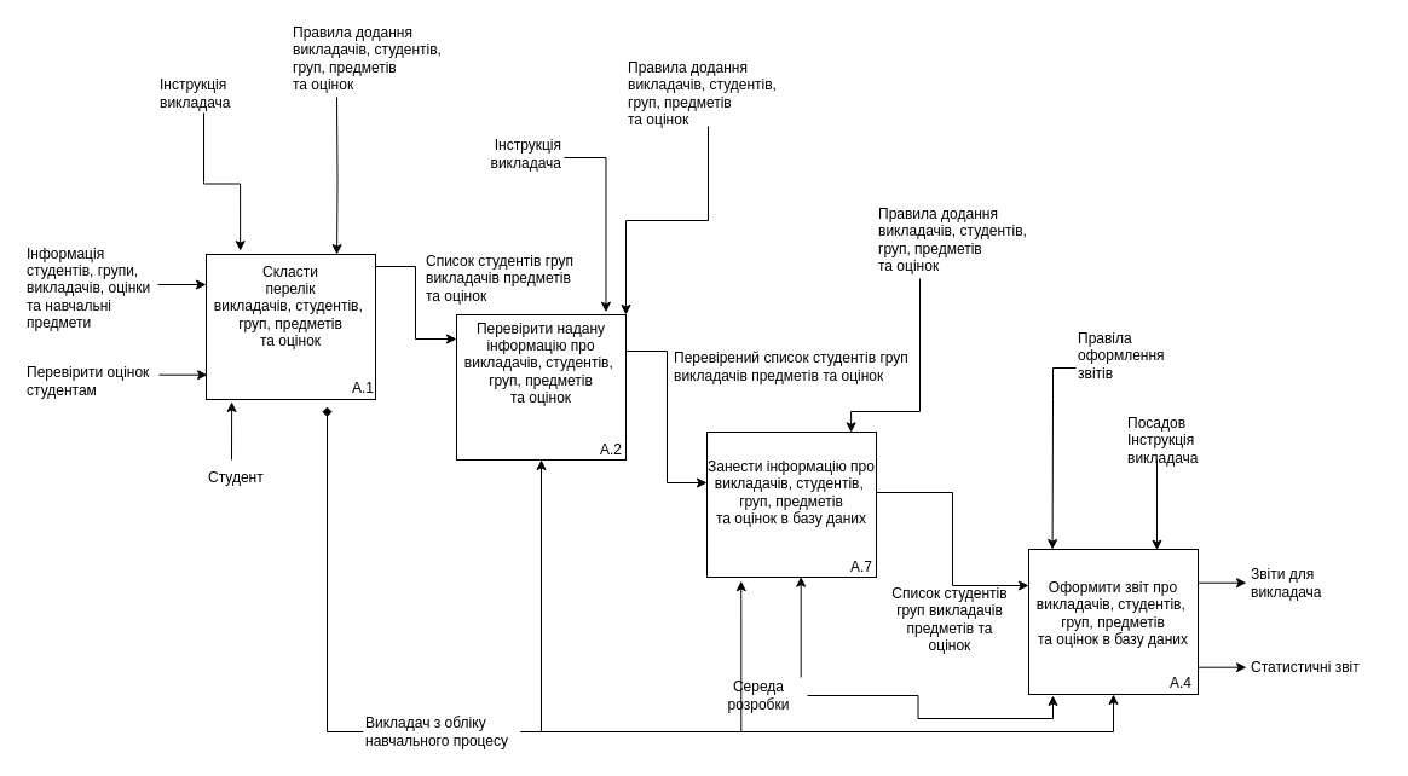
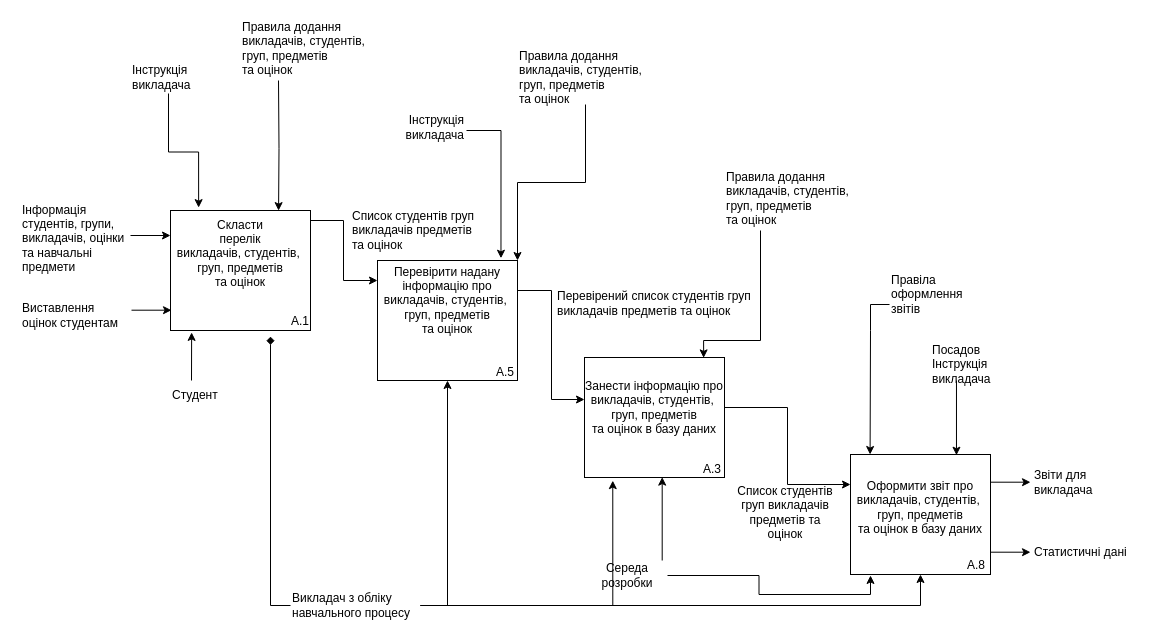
  <mxCell id="0" />
  <mxCell id="1" parent="0" />
  <mxCell id="2" value="" style="rounded=0;whiteSpace=wrap;html=1;" vertex="1" parent="1"><mxGeometry x="170" y="210" width="140" height="120" as="geometry" /></mxCell>
  <mxCell id="3" value="A.1" style="text;html=1;strokeColor=none;fillColor=none;align=center;verticalAlign=middle;whiteSpace=wrap;rounded=0;" vertex="1" parent="1"><mxGeometry x="270" y="306" width="60" height="30" as="geometry" /></mxCell>
  <mxCell id="4" style="edgeStyle=orthogonalEdgeStyle;rounded=0;orthogonalLoop=1;jettySize=auto;html=1;entryX=0;entryY=0.25;entryDx=0;entryDy=0;" edge="1" parent="1" source="5" target="7"><mxGeometry relative="1" as="geometry"><Array as="points"><mxPoint x="343" y="220" /><mxPoint x="343" y="280" /></Array></mxGeometry></mxCell>
  <mxCell id="5" value="Cкласти&lt;br&gt;перелік&lt;br&gt;викладачів, студентів,&amp;nbsp;&lt;br&gt;груп, предметів&lt;br&gt;та оцінок" style="text;html=1;strokeColor=none;fillColor=none;align=center;verticalAlign=middle;whiteSpace=wrap;rounded=0;" vertex="1" parent="1"><mxGeometry x="170" y="215" width="140" height="75" as="geometry" /></mxCell>
  <mxCell id="6" value="" style="rounded=0;whiteSpace=wrap;html=1;" vertex="1" parent="1"><mxGeometry x="377" y="260" width="140" height="120" as="geometry" /></mxCell>
  <mxCell id="7" value="Перевірити надану інформацію про&lt;br&gt;викладачів, студентів,&amp;nbsp;&lt;br&gt;груп, предметів&lt;br&gt;та оцінок" style="text;html=1;strokeColor=none;fillColor=none;align=center;verticalAlign=middle;whiteSpace=wrap;rounded=0;" vertex="1" parent="1"><mxGeometry x="377" y="260" width="140" height="80" as="geometry" /></mxCell>
- <mxCell id="8" value="A.2" style="text;html=1;strokeColor=none;fillColor=none;align=center;verticalAlign=middle;whiteSpace=wrap;rounded=0;" vertex="1" parent="1"><mxGeometry x="475" y="357" width="60" height="30" as="geometry" /></mxCell>
+ <mxCell id="8" value="A.5" style="text;html=1;strokeColor=none;fillColor=none;align=center;verticalAlign=middle;whiteSpace=wrap;rounded=0;" vertex="1" parent="1"><mxGeometry x="475" y="357" width="60" height="30" as="geometry" /></mxCell>
  <mxCell id="9" value="" style="rounded=0;whiteSpace=wrap;html=1;" vertex="1" parent="1"><mxGeometry x="584" y="357" width="140" height="120" as="geometry" /></mxCell>
  <mxCell id="10" style="edgeStyle=orthogonalEdgeStyle;rounded=0;orthogonalLoop=1;jettySize=auto;html=1;entryX=0;entryY=0.25;entryDx=0;entryDy=0;" edge="1" parent="1" source="11" target="18"><mxGeometry relative="1" as="geometry" /></mxCell>
  <mxCell id="11" value="Занести інформацію про&lt;br&gt;викладачів, студентів,&amp;nbsp;&lt;br&gt;груп, предметів&lt;br&gt;та оцінок в базу даних" style="text;html=1;strokeColor=none;fillColor=none;align=center;verticalAlign=middle;whiteSpace=wrap;rounded=0;" vertex="1" parent="1"><mxGeometry x="584" y="357" width="140" height="100" as="geometry" /></mxCell>
- <mxCell id="12" value="A.7" style="text;html=1;strokeColor=none;fillColor=none;align=center;verticalAlign=middle;whiteSpace=wrap;rounded=0;" vertex="1" parent="1"><mxGeometry x="682" y="454" width="60" height="30" as="geometry" /></mxCell>
+ <mxCell id="12" value="A.3" style="text;html=1;strokeColor=none;fillColor=none;align=center;verticalAlign=middle;whiteSpace=wrap;rounded=0;" vertex="1" parent="1"><mxGeometry x="682" y="454" width="60" height="30" as="geometry" /></mxCell>
  <mxCell id="13" value="Список студентів груп викладачів предметів та оцінок" style="text;html=1;strokeColor=none;fillColor=none;align=left;verticalAlign=middle;whiteSpace=wrap;rounded=0;" vertex="1" parent="1"><mxGeometry x="350" y="215" width="130" height="30" as="geometry" /></mxCell>
  <mxCell id="14" value="" style="endArrow=classic;html=1;rounded=0;entryX=0;entryY=1;entryDx=0;entryDy=0;" edge="1" parent="1"><mxGeometry width="50" height="50" relative="1" as="geometry"><mxPoint x="130" y="235" as="sourcePoint" /><mxPoint x="170" y="235" as="targetPoint" /></mxGeometry></mxCell>
  <mxCell id="15" value="&lt;div style=&quot;font-size: 12px;&quot;&gt;Інформація студентів, групи, викладачів, оцінки та навчальні предмети&lt;/div&gt;" style="text;strokeColor=none;fillColor=none;align=left;verticalAlign=middle;whiteSpace=wrap;rounded=0;shadow=0;fontStyle=0;html=1;fontSize=12;spacingTop=0;" vertex="1" parent="1"><mxGeometry x="20" y="200" width="110" height="75" as="geometry" /></mxCell>
  <mxCell id="16" value="" style="endArrow=classic;html=1;rounded=0;entryX=0;entryY=1;entryDx=0;entryDy=0;" edge="1" parent="1"><mxGeometry width="50" height="50" relative="1" as="geometry"><mxPoint x="131" y="309.69" as="sourcePoint" /><mxPoint x="171" y="309.69" as="targetPoint" /></mxGeometry></mxCell>
- <mxCell id="17" value="&lt;div style=&quot;font-size: 12px;&quot;&gt;Перевірити оцінок студентам&lt;/div&gt;" style="text;strokeColor=none;fillColor=none;align=left;verticalAlign=middle;whiteSpace=wrap;rounded=0;shadow=0;fontStyle=0;html=1;fontSize=12;spacingTop=0;" vertex="1" parent="1"><mxGeometry x="20" y="300" width="110" height="30" as="geometry" /></mxCell>
+ <mxCell id="17" value="&lt;div style=&quot;font-size: 12px;&quot;&gt;Виставлення оцінок студентам&lt;/div&gt;" style="text;strokeColor=none;fillColor=none;align=left;verticalAlign=middle;whiteSpace=wrap;rounded=0;shadow=0;fontStyle=0;html=1;fontSize=12;spacingTop=0;" vertex="1" parent="1"><mxGeometry x="20" y="300" width="110" height="30" as="geometry" /></mxCell>
  <mxCell id="18" value="" style="rounded=0;whiteSpace=wrap;html=1;" vertex="1" parent="1"><mxGeometry x="850" y="454" width="140" height="120" as="geometry" /></mxCell>
  <mxCell id="19" value="Оформити звіт про&lt;br&gt;викладачів, студентів,&amp;nbsp;&lt;br&gt;груп, предметів&lt;br&gt;та оцінок в базу даних" style="text;html=1;strokeColor=none;fillColor=none;align=center;verticalAlign=middle;whiteSpace=wrap;rounded=0;" vertex="1" parent="1"><mxGeometry x="850" y="457" width="140" height="100" as="geometry" /></mxCell>
- <mxCell id="20" value="A.4" style="text;html=1;strokeColor=none;fillColor=none;align=center;verticalAlign=middle;whiteSpace=wrap;rounded=0;" vertex="1" parent="1"><mxGeometry x="946" y="550" width="60" height="30" as="geometry" /></mxCell>
+ <mxCell id="20" value="A.8" style="text;html=1;strokeColor=none;fillColor=none;align=center;verticalAlign=middle;whiteSpace=wrap;rounded=0;" vertex="1" parent="1"><mxGeometry x="946" y="550" width="60" height="30" as="geometry" /></mxCell>
  <mxCell id="21" style="edgeStyle=orthogonalEdgeStyle;rounded=0;orthogonalLoop=1;jettySize=auto;html=1;entryX=0;entryY=0.25;entryDx=0;entryDy=0;" edge="1" parent="1"><mxGeometry relative="1" as="geometry"><mxPoint x="517" y="330" as="sourcePoint" /><mxPoint x="584" y="399" as="targetPoint" /><Array as="points"><mxPoint x="517" y="290" /><mxPoint x="551" y="290" /><mxPoint x="551" y="399" /></Array></mxGeometry></mxCell>
  <mxCell id="22" value="" style="endArrow=classic;html=1;rounded=0;entryX=0;entryY=1;entryDx=0;entryDy=0;" edge="1" parent="1"><mxGeometry width="50" height="50" relative="1" as="geometry"><mxPoint x="990" y="551.69" as="sourcePoint" /><mxPoint x="1030" y="551.69" as="targetPoint" /></mxGeometry></mxCell>
- <mxCell id="23" value="&lt;div style=&quot;font-size: 12px;&quot;&gt;Статистичні звіт&lt;/div&gt;" style="text;strokeColor=none;fillColor=none;align=left;verticalAlign=middle;whiteSpace=wrap;rounded=0;shadow=0;fontStyle=0;html=1;fontSize=12;spacingTop=0;" vertex="1" parent="1"><mxGeometry x="1032" y="537" width="110" height="30" as="geometry" /></mxCell>
+ <mxCell id="23" value="&lt;div style=&quot;font-size: 12px;&quot;&gt;Статистичні дані&lt;/div&gt;" style="text;strokeColor=none;fillColor=none;align=left;verticalAlign=middle;whiteSpace=wrap;rounded=0;shadow=0;fontStyle=0;html=1;fontSize=12;spacingTop=0;" vertex="1" parent="1"><mxGeometry x="1032" y="537" width="110" height="30" as="geometry" /></mxCell>
  <mxCell id="24" value="" style="endArrow=classic;html=1;rounded=0;entryX=0;entryY=1;entryDx=0;entryDy=0;" edge="1" parent="1"><mxGeometry width="50" height="50" relative="1" as="geometry"><mxPoint x="990" y="481.69" as="sourcePoint" /><mxPoint x="1030" y="481.69" as="targetPoint" /></mxGeometry></mxCell>
  <mxCell id="25" value="&lt;div style=&quot;font-size: 12px;&quot;&gt;Звіти для викладача&lt;/div&gt;" style="text;strokeColor=none;fillColor=none;align=left;verticalAlign=middle;whiteSpace=wrap;rounded=0;shadow=0;fontStyle=0;html=1;fontSize=12;spacingTop=0;" vertex="1" parent="1"><mxGeometry x="1032" y="467" width="110" height="30" as="geometry" /></mxCell>
  <mxCell id="26" style="edgeStyle=orthogonalEdgeStyle;rounded=0;orthogonalLoop=1;jettySize=auto;html=1;entryX=0.201;entryY=-0.024;entryDx=0;entryDy=0;entryPerimeter=0;" edge="1" parent="1" source="27" target="2"><mxGeometry relative="1" as="geometry" /></mxCell>
  <mxCell id="27" value="&lt;div style=&quot;font-size: 12px;&quot;&gt;Інструкція&lt;/div&gt;&lt;div style=&quot;font-size: 12px;&quot;&gt;викладача&lt;/div&gt;" style="text;strokeColor=none;fillColor=none;align=left;verticalAlign=middle;whiteSpace=wrap;rounded=0;shadow=0;fontStyle=0;html=1;fontSize=12;spacingTop=0;" vertex="1" parent="1"><mxGeometry x="130" y="60" width="76" height="33" as="geometry" /></mxCell>
  <mxCell id="28" value="&lt;div style=&quot;font-size: 12px;&quot;&gt;Студент&lt;/div&gt;" style="text;strokeColor=none;fillColor=none;align=left;verticalAlign=middle;whiteSpace=wrap;rounded=0;shadow=0;fontStyle=0;html=1;fontSize=12;spacingTop=0;" vertex="1" parent="1"><mxGeometry x="170" y="380" width="60" height="30" as="geometry" /></mxCell>
  <mxCell id="29" value="" style="endArrow=classic;html=1;rounded=0;entryX=0.151;entryY=1.016;entryDx=0;entryDy=0;entryPerimeter=0;" edge="1" parent="1" target="2"><mxGeometry width="50" height="50" relative="1" as="geometry"><mxPoint x="191" y="380" as="sourcePoint" /><mxPoint x="181" y="319.69" as="targetPoint" /></mxGeometry></mxCell>
  <mxCell id="30" style="edgeStyle=orthogonalEdgeStyle;rounded=0;orthogonalLoop=1;jettySize=auto;html=1;entryX=0;entryY=1;entryDx=0;entryDy=0;endArrow=diamond;" edge="1" parent="1" source="34" target="3"><mxGeometry relative="1" as="geometry"><Array as="points"><mxPoint x="270" y="605" /></Array></mxGeometry></mxCell>
  <mxCell id="31" style="edgeStyle=orthogonalEdgeStyle;rounded=0;orthogonalLoop=1;jettySize=auto;html=1;entryX=0.5;entryY=1;entryDx=0;entryDy=0;" edge="1" parent="1" source="34" target="6"><mxGeometry relative="1" as="geometry"><Array as="points"><mxPoint x="447" y="605" /></Array></mxGeometry></mxCell>
  <mxCell id="32" style="edgeStyle=orthogonalEdgeStyle;rounded=0;orthogonalLoop=1;jettySize=auto;html=1;entryX=0.5;entryY=1;entryDx=0;entryDy=0;" edge="1" parent="1" source="34" target="18"><mxGeometry relative="1" as="geometry"><mxPoint x="870" y="580" as="targetPoint" /></mxGeometry></mxCell>
  <mxCell id="33" style="edgeStyle=orthogonalEdgeStyle;rounded=0;orthogonalLoop=1;jettySize=auto;html=1;entryX=0.202;entryY=1.026;entryDx=0;entryDy=0;entryPerimeter=0;" edge="1" parent="1" source="34" target="9"><mxGeometry relative="1" as="geometry" /></mxCell>
- <mxCell id="34" value="&lt;font style=&quot;font-size: 12px;&quot;&gt;Викладач з обліку навчального процесу&lt;/font&gt;" style="text;strokeColor=none;fillColor=none;align=left;verticalAlign=middle;whiteSpace=wrap;rounded=0;shadow=0;fontStyle=0;html=1;fontSize=9;spacingTop=0;" vertex="1" parent="1"><mxGeometry x="300" y="590" width="130" height="30" as="geometry" /></mxCell>
+ <mxCell id="34" value="&lt;font style=&quot;font-size: 12px;&quot;&gt;Викладач з обліку навчального процесу&lt;/font&gt;" style="text;strokeColor=none;fillColor=none;align=left;verticalAlign=middle;whiteSpace=wrap;rounded=0;shadow=0;fontStyle=0;html=1;fontSize=9;spacingTop=0;" vertex="1" parent="1"><mxGeometry x="290" y="590" width="130" height="30" as="geometry" /></mxCell>
  <mxCell id="35" value="Перевірений список студентів груп викладачів предметів та оцінок" style="text;html=1;strokeColor=none;fillColor=none;align=left;verticalAlign=middle;whiteSpace=wrap;rounded=0;" vertex="1" parent="1"><mxGeometry x="555" y="285" width="211" height="35" as="geometry" /></mxCell>
  <mxCell id="36" value="Список студентів груп викладачів предметів та оцінок" style="text;html=1;strokeColor=none;fillColor=none;align=center;verticalAlign=middle;whiteSpace=wrap;rounded=0;" vertex="1" parent="1"><mxGeometry x="730" y="497" width="110" height="30" as="geometry" /></mxCell>
  <mxCell id="37" style="edgeStyle=orthogonalEdgeStyle;rounded=0;orthogonalLoop=1;jettySize=auto;html=1;entryX=0.555;entryY=0.997;entryDx=0;entryDy=0;entryPerimeter=0;" edge="1" parent="1" source="39" target="9"><mxGeometry relative="1" as="geometry"><Array as="points"><mxPoint x="662" y="575" /></Array></mxGeometry></mxCell>
  <mxCell id="38" style="edgeStyle=orthogonalEdgeStyle;rounded=0;orthogonalLoop=1;jettySize=auto;html=1;entryX=0.143;entryY=1.008;entryDx=0;entryDy=0;entryPerimeter=0;" edge="1" parent="1" source="39" target="18"><mxGeometry relative="1" as="geometry" /></mxCell>
  <mxCell id="39" value="Середа розробки" style="text;strokeColor=none;fillColor=none;align=center;verticalAlign=middle;whiteSpace=wrap;rounded=0;shadow=0;fontStyle=0;html=1;fontSize=12;spacingTop=0;" vertex="1" parent="1"><mxGeometry x="587" y="560" width="80" height="30" as="geometry" /></mxCell>
  <mxCell id="40" style="edgeStyle=orthogonalEdgeStyle;rounded=0;orthogonalLoop=1;jettySize=auto;html=1;entryX=0.757;entryY=-0.023;entryDx=0;entryDy=0;entryPerimeter=0;" edge="1" parent="1" source="41" target="19"><mxGeometry relative="1" as="geometry"><mxPoint x="970" y="459" as="targetPoint" /><Array as="points"><mxPoint x="955" y="364" /><mxPoint x="955" y="455" /></Array></mxGeometry></mxCell>
  <mxCell id="41" value="&lt;div style=&quot;font-size: 12px;&quot;&gt;Посадов&lt;/div&gt;&lt;div style=&quot;font-size: 12px;&quot;&gt;Інструкція&lt;/div&gt;&lt;div style=&quot;font-size: 12px;&quot;&gt;викладача&lt;/div&gt;" style="text;strokeColor=none;fillColor=none;align=left;verticalAlign=middle;whiteSpace=wrap;rounded=0;shadow=0;fontStyle=0;html=1;fontSize=12;spacingTop=0;" vertex="1" parent="1"><mxGeometry x="930" y="347" width="76" height="33" as="geometry" /></mxCell>
  <mxCell id="42" style="edgeStyle=orthogonalEdgeStyle;rounded=0;orthogonalLoop=1;jettySize=auto;html=1;entryX=0.14;entryY=-0.03;entryDx=0;entryDy=0;entryPerimeter=0;" edge="1" parent="1" source="43" target="19"><mxGeometry relative="1" as="geometry"><Array as="points"><mxPoint x="870" y="304" /><mxPoint x="870" y="330" /><mxPoint x="870" y="330" /></Array></mxGeometry></mxCell>
  <mxCell id="43" value="&lt;div style=&quot;font-size: 12px;&quot;&gt;Правіла оформлення&lt;/div&gt;&lt;div style=&quot;font-size: 12px;&quot;&gt;звітів&amp;nbsp;&lt;/div&gt;" style="text;strokeColor=none;fillColor=none;align=left;verticalAlign=middle;whiteSpace=wrap;rounded=0;shadow=0;fontStyle=0;html=1;fontSize=12;spacingTop=0;" vertex="1" parent="1"><mxGeometry x="889" y="277" width="76" height="33" as="geometry" /></mxCell>
  <mxCell id="44" style="edgeStyle=orthogonalEdgeStyle;rounded=0;orthogonalLoop=1;jettySize=auto;html=1;entryX=0.882;entryY=-0.028;entryDx=0;entryDy=0;entryPerimeter=0;" edge="1" parent="1" source="45" target="7"><mxGeometry relative="1" as="geometry"><Array as="points"><mxPoint x="501" y="130" /></Array></mxGeometry></mxCell>
  <mxCell id="45" value="&lt;div style=&quot;font-size: 12px;&quot;&gt;Інструкція&lt;/div&gt;&lt;div style=&quot;font-size: 12px;&quot;&gt;викладача&lt;/div&gt;" style="text;strokeColor=none;fillColor=none;align=right;verticalAlign=middle;whiteSpace=wrap;rounded=0;shadow=0;fontStyle=0;html=1;fontSize=12;spacingTop=0;" vertex="1" parent="1"><mxGeometry x="390" y="110" width="76" height="33" as="geometry" /></mxCell>
  <mxCell id="46" style="edgeStyle=orthogonalEdgeStyle;rounded=0;orthogonalLoop=1;jettySize=auto;html=1;entryX=0.772;entryY=-0.065;entryDx=0;entryDy=0;entryPerimeter=0;" edge="1" parent="1" target="5"><mxGeometry relative="1" as="geometry"><mxPoint x="278" y="80" as="sourcePoint" /></mxGeometry></mxCell>
  <mxCell id="47" value="&lt;div style=&quot;font-size: 12px;&quot;&gt;Правила додання&amp;nbsp;&lt;/div&gt;викладачів, студентів,&amp;nbsp;&lt;br style=&quot;border-color: var(--border-color); text-align: center;&quot;&gt;&lt;span style=&quot;text-align: center;&quot;&gt;груп, предметів&lt;/span&gt;&lt;br style=&quot;border-color: var(--border-color); text-align: center;&quot;&gt;&lt;span style=&quot;text-align: center;&quot;&gt;та оцінок&lt;/span&gt;" style="text;strokeColor=none;fillColor=none;align=left;verticalAlign=middle;whiteSpace=wrap;rounded=0;shadow=0;fontStyle=0;html=1;fontSize=12;spacingTop=0;" vertex="1" parent="1"><mxGeometry x="240" width="170" height="55" as="geometry" y="20" /></mxCell>
  <mxCell id="48" style="edgeStyle=orthogonalEdgeStyle;rounded=0;orthogonalLoop=1;jettySize=auto;html=1;entryX=0.851;entryY=0.004;entryDx=0;entryDy=0;entryPerimeter=0;" edge="1" parent="1" target="11"><mxGeometry relative="1" as="geometry"><mxPoint x="760" y="230" as="sourcePoint" /><Array as="points"><mxPoint x="760" y="340" /><mxPoint x="703" y="340" /></Array></mxGeometry></mxCell>
  <mxCell id="49" value="&lt;div style=&quot;font-size: 12px;&quot;&gt;Правила додання&amp;nbsp;&lt;/div&gt;викладачів, студентів,&amp;nbsp;&lt;br style=&quot;border-color: var(--border-color); text-align: center;&quot;&gt;&lt;span style=&quot;text-align: center;&quot;&gt;груп, предметів&lt;/span&gt;&lt;br style=&quot;border-color: var(--border-color); text-align: center;&quot;&gt;&lt;span style=&quot;text-align: center;&quot;&gt;та оцінок&lt;/span&gt;" style="text;strokeColor=none;fillColor=none;align=left;verticalAlign=middle;whiteSpace=wrap;rounded=0;shadow=0;fontStyle=0;html=1;fontSize=12;spacingTop=0;" vertex="1" parent="1"><mxGeometry x="724" y="170" width="136" height="55" as="geometry" /></mxCell>
  <mxCell id="50" style="edgeStyle=orthogonalEdgeStyle;rounded=0;orthogonalLoop=1;jettySize=auto;html=1;entryX=1;entryY=0;entryDx=0;entryDy=0;" edge="1" parent="1" source="51" target="7"><mxGeometry relative="1" as="geometry" /></mxCell>
  <mxCell id="51" value="&lt;div style=&quot;font-size: 12px;&quot;&gt;Правила додання&amp;nbsp;&lt;/div&gt;викладачів, студентів,&amp;nbsp;&lt;br style=&quot;border-color: var(--border-color); text-align: center;&quot;&gt;&lt;span style=&quot;text-align: center;&quot;&gt;груп, предметів&lt;/span&gt;&lt;br style=&quot;border-color: var(--border-color); text-align: center;&quot;&gt;&lt;span style=&quot;text-align: center;&quot;&gt;та оцінок&lt;/span&gt;" style="text;strokeColor=none;fillColor=none;align=left;verticalAlign=middle;whiteSpace=wrap;rounded=0;shadow=0;fontStyle=0;html=1;fontSize=12;spacingTop=0;" vertex="1" parent="1"><mxGeometry x="517" y="49" width="136" height="55" as="geometry" /></mxCell>
